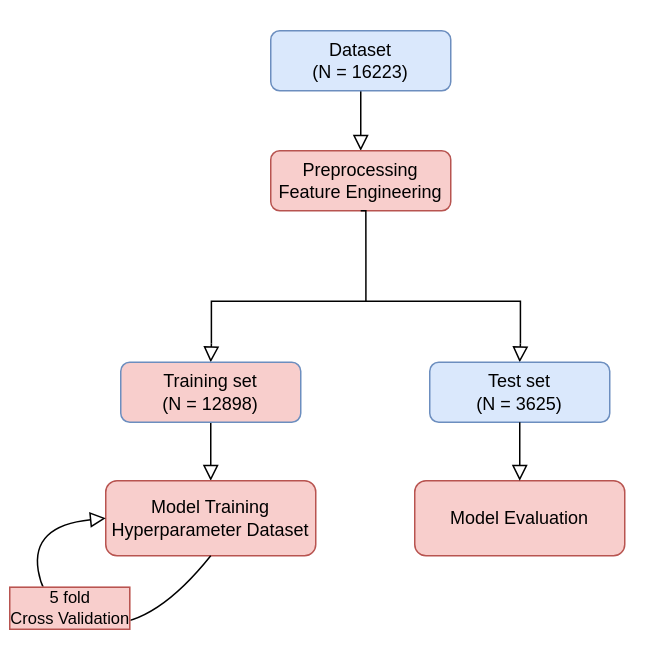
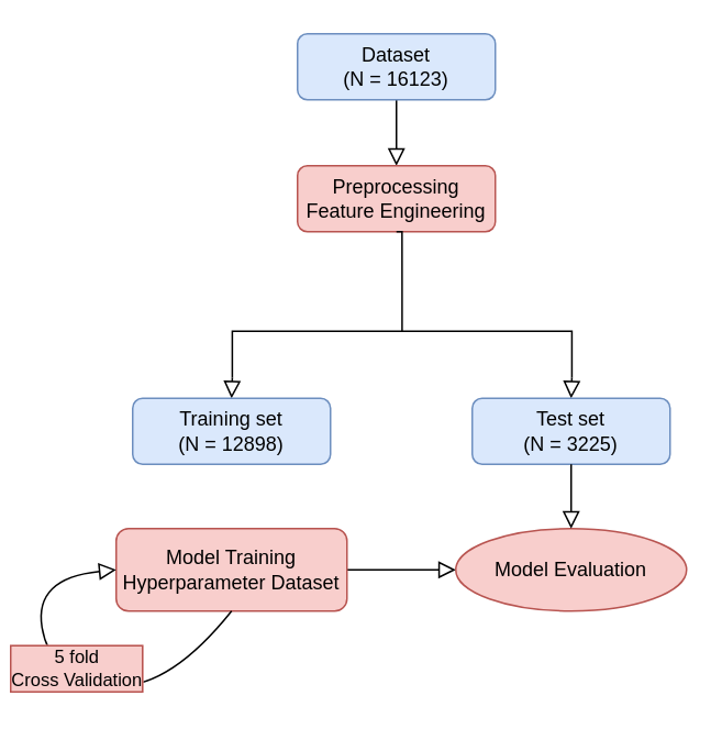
  <mxCell id="0" />
  <mxCell id="1" parent="0" />
  <mxCell id="2" value="" style="rounded=0;html=1;jettySize=auto;orthogonalLoop=1;fontSize=11;endArrow=block;endFill=0;endSize=8;strokeWidth=1;shadow=0;labelBackgroundColor=none;edgeStyle=orthogonalEdgeStyle;entryX=0.5;entryY=0;entryDx=0;entryDy=0;" parent="1" source="3" target="4" edge="1"><mxGeometry relative="1" as="geometry"><mxPoint x="240" y="110" as="targetPoint" /></mxGeometry></mxCell>
- <mxCell id="3" value="Dataset&lt;br&gt;(N = 16223)" style="rounded=1;whiteSpace=wrap;html=1;fontSize=12;glass=0;strokeWidth=1;shadow=0;fillColor=#dae8fc;strokeColor=#6c8ebf;" parent="1" vertex="1"><mxGeometry x="180" y="20" width="120" height="40" as="geometry" /></mxCell>
+ <mxCell id="3" value="Dataset&lt;br&gt;(N = 16123)" style="rounded=1;whiteSpace=wrap;html=1;fontSize=12;glass=0;strokeWidth=1;shadow=0;fillColor=#dae8fc;strokeColor=#6c8ebf;" parent="1" vertex="1"><mxGeometry x="180" y="20" width="120" height="40" as="geometry" /></mxCell>
  <mxCell id="4" value="Preprocessing&lt;br&gt;Feature Engineering" style="rounded=1;whiteSpace=wrap;html=1;fontSize=12;glass=0;strokeWidth=1;shadow=0;fillColor=#f8cecc;strokeColor=#b85450;" vertex="1" parent="1"><mxGeometry x="180" y="100" width="120" height="40" as="geometry" /></mxCell>
  <mxCell id="5" value="" style="strokeWidth=1;html=1;shape=mxgraph.flowchart.annotation_2;align=left;labelPosition=right;pointerEvents=1;rotation=90;" vertex="1" parent="1"><mxGeometry x="215.29" y="97.36" width="56.31" height="206.02" as="geometry" /></mxCell>
  <mxCell id="6" value="" style="rounded=0;html=1;jettySize=auto;orthogonalLoop=1;fontSize=11;endArrow=block;endFill=0;endSize=8;strokeWidth=1;shadow=0;labelBackgroundColor=none;edgeStyle=orthogonalEdgeStyle;exitX=1;exitY=1;exitDx=0;exitDy=0;exitPerimeter=0;entryX=0.5;entryY=0;entryDx=0;entryDy=0;" edge="1" parent="1" source="5" target="9"><mxGeometry relative="1" as="geometry"><mxPoint x="40.035" y="458.525" as="sourcePoint" /><mxPoint x="140" y="340" as="targetPoint" /><Array as="points" /></mxGeometry></mxCell>
  <mxCell id="7" value="" style="rounded=0;html=1;jettySize=auto;orthogonalLoop=1;fontSize=11;endArrow=none;endFill=0;endSize=8;strokeWidth=1;shadow=0;labelBackgroundColor=none;edgeStyle=orthogonalEdgeStyle;entryX=0;entryY=0.5;entryDx=0;entryDy=0;entryPerimeter=0;" edge="1" parent="1" target="5"><mxGeometry relative="1" as="geometry"><mxPoint x="240" y="140" as="sourcePoint" /><mxPoint x="250" y="110" as="targetPoint" /></mxGeometry></mxCell>
- <mxCell id="8" value="" style="edgeStyle=orthogonalEdgeStyle;rounded=0;orthogonalLoop=1;jettySize=auto;html=1;endArrow=block;endFill=0;endSize=8;" edge="1" parent="1" source="9" target="13"><mxGeometry relative="1" as="geometry" /></mxCell>
- <mxCell id="9" value="Training set&lt;br&gt;(N = 12898)" style="rounded=1;whiteSpace=wrap;html=1;fontSize=12;glass=0;strokeWidth=1;shadow=0;fillColor=#f8cecc;strokeColor=#6c8ebf;" vertex="1" parent="1"><mxGeometry x="80" y="241" width="120" height="40" as="geometry" /></mxCell>
+ <mxCell id="9" value="Training set&lt;br&gt;(N = 12898)" style="rounded=1;whiteSpace=wrap;html=1;fontSize=12;glass=0;strokeWidth=1;shadow=0;fillColor=#dae8fc;strokeColor=#6c8ebf;" vertex="1" parent="1"><mxGeometry x="80" y="241" width="120" height="40" as="geometry" /></mxCell>
  <mxCell id="10" value="" style="rounded=0;html=1;jettySize=auto;orthogonalLoop=1;fontSize=11;endArrow=block;endFill=0;endSize=8;strokeWidth=1;shadow=0;labelBackgroundColor=none;edgeStyle=orthogonalEdgeStyle;exitX=1;exitY=0;exitDx=0;exitDy=0;exitPerimeter=0;entryX=0.5;entryY=0;entryDx=0;entryDy=0;" edge="1" parent="1" source="5" target="11"><mxGeometry relative="1" as="geometry"><mxPoint x="346" y="229" as="sourcePoint" /><mxPoint x="350" y="410" as="targetPoint" /><Array as="points" /></mxGeometry></mxCell>
- <mxCell id="11" value="Test set&lt;br&gt;(N = 3625)" style="rounded=1;whiteSpace=wrap;html=1;fontSize=12;glass=0;strokeWidth=1;shadow=0;fillColor=#dae8fc;strokeColor=#6c8ebf;" vertex="1" parent="1"><mxGeometry x="286" y="241" width="120" height="40" as="geometry" /></mxCell>
+ <mxCell id="11" value="Test set&lt;br&gt;(N = 3225)" style="rounded=1;whiteSpace=wrap;html=1;fontSize=12;glass=0;strokeWidth=1;shadow=0;fillColor=#dae8fc;strokeColor=#6c8ebf;" vertex="1" parent="1"><mxGeometry x="286" y="241" width="120" height="40" as="geometry" /></mxCell>
+ <mxCell id="12" value="" style="edgeStyle=orthogonalEdgeStyle;rounded=0;orthogonalLoop=1;jettySize=auto;html=1;endSize=8;endArrow=block;endFill=0;" edge="1" parent="1" source="13" target="14"><mxGeometry relative="1" as="geometry" /></mxCell>
  <mxCell id="13" value="Model Training&lt;br&gt;Hyperparameter Dataset" style="rounded=1;whiteSpace=wrap;html=1;fontSize=12;glass=0;strokeWidth=1;shadow=0;fillColor=#f8cecc;strokeColor=#B85450;" vertex="1" parent="1"><mxGeometry x="70" y="320" width="140" height="50" as="geometry" /></mxCell>
- <mxCell id="14" value="Model Evaluation" style="rounded=1;whiteSpace=wrap;html=1;fontSize=12;glass=0;strokeWidth=1;shadow=0;fillColor=#f8cecc;strokeColor=#b85450;" vertex="1" parent="1"><mxGeometry x="276" y="320" width="140" height="50" as="geometry" /></mxCell>
+ <mxCell id="14" value="Model Evaluation" style="ellipse;whiteSpace=wrap;html=1;fontSize=12;glass=0;strokeWidth=1;shadow=0;fillColor=#f8cecc;strokeColor=#b85450;" vertex="1" parent="1"><mxGeometry x="276" y="320" width="140" height="50" as="geometry" /></mxCell>
  <mxCell id="15" value="" style="rounded=0;html=1;jettySize=auto;orthogonalLoop=1;fontSize=11;endArrow=block;endFill=0;endSize=8;strokeWidth=1;shadow=0;labelBackgroundColor=none;edgeStyle=orthogonalEdgeStyle;entryX=0.5;entryY=0;entryDx=0;entryDy=0;exitX=0.5;exitY=1;exitDx=0;exitDy=0;" edge="1" parent="1" source="11" target="14"><mxGeometry relative="1" as="geometry"><mxPoint x="540" y="170" as="sourcePoint" /><mxPoint x="250" y="110" as="targetPoint" /></mxGeometry></mxCell>
  <mxCell id="16" value="" style="curved=1;endArrow=block;html=1;rounded=0;entryX=0;entryY=0.5;entryDx=0;entryDy=0;exitX=0.5;exitY=1;exitDx=0;exitDy=0;endFill=0;endSize=8;" edge="1" parent="1" source="13" target="13"><mxGeometry width="50" height="50" relative="1" as="geometry"><mxPoint x="30" y="460" as="sourcePoint" /><mxPoint x="80" y="410" as="targetPoint" /><Array as="points"><mxPoint x="100" y="420" /><mxPoint x="30" y="410" /><mxPoint x="20" y="350" /></Array></mxGeometry></mxCell>
  <mxCell id="17" value="5 fold&lt;br&gt;Cross Validation" style="edgeLabel;html=1;align=center;verticalAlign=middle;resizable=0;points=[];labelBorderColor=#b85450;spacing=2;textShadow=0;labelBackgroundColor=#f8cecc;spacingLeft=0;labelPosition=center;verticalLabelPosition=middle;" vertex="1" connectable="0" parent="16"><mxGeometry x="-0.02" y="-7" relative="1" as="geometry"><mxPoint y="-1" as="offset" /></mxGeometry></mxCell>
